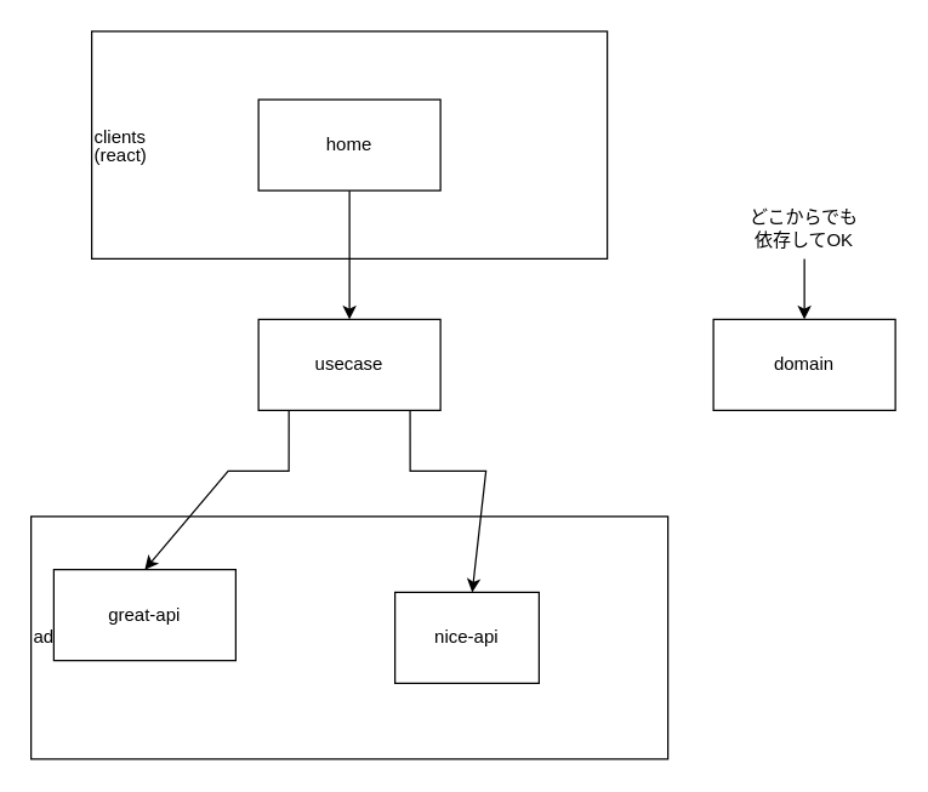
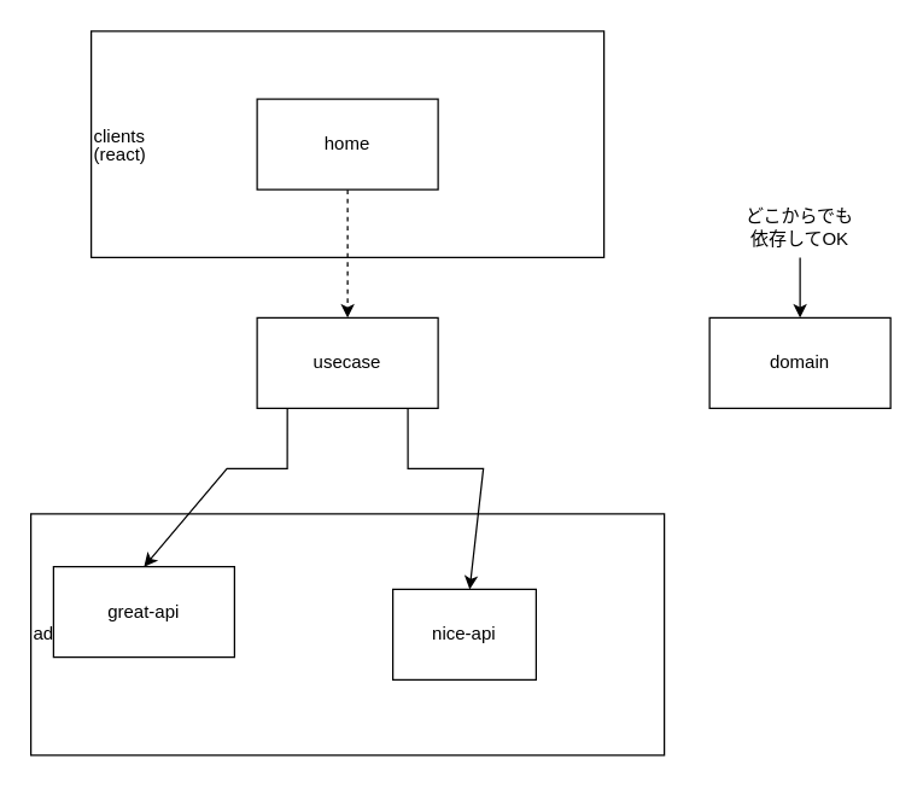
  <mxCell id="0" />
  <mxCell id="1" parent="0" />
  <mxCell id="2" value="&lt;p style=&quot;line-height: 100%&quot;&gt;clients&lt;br&gt;(react)&lt;/p&gt;" style="rounded=0;whiteSpace=wrap;html=1;align=left;" vertex="1" parent="1"><mxGeometry x="60" y="20" width="340" height="150" as="geometry" /></mxCell>
  <mxCell id="3" value="adapter" style="rounded=0;whiteSpace=wrap;html=1;align=left;" parent="1" vertex="1"><mxGeometry x="20" y="340" width="420" height="160" as="geometry" /></mxCell>
- <mxCell id="4" style="edgeStyle=orthogonalEdgeStyle;rounded=0;orthogonalLoop=1;jettySize=auto;html=1;entryX=0.5;entryY=0;entryDx=0;entryDy=0;" parent="1" source="5" target="9" edge="1"><mxGeometry relative="1" as="geometry" /></mxCell>
+ <mxCell id="4" style="edgeStyle=orthogonalEdgeStyle;rounded=0;orthogonalLoop=1;jettySize=auto;html=1;entryX=0.5;entryY=0;entryDx=0;entryDy=0;dashed=1;" parent="1" source="5" target="9" edge="1"><mxGeometry relative="1" as="geometry" /></mxCell>
  <mxCell id="5" value="home" style="rounded=0;whiteSpace=wrap;html=1;" parent="1" vertex="1"><mxGeometry x="170" y="65" width="120" height="60" as="geometry" /></mxCell>
  <mxCell id="6" value="domain" style="rounded=0;whiteSpace=wrap;html=1;" parent="1" vertex="1"><mxGeometry x="470" y="210" width="120" height="60" as="geometry" /></mxCell>
  <mxCell id="7" style="edgeStyle=none;html=1;rounded=0;exitX=0.833;exitY=0.992;exitDx=0;exitDy=0;exitPerimeter=0;" edge="1" parent="1" source="9" target="13"><mxGeometry relative="1" as="geometry"><mxPoint x="270" y="280" as="sourcePoint" /><mxPoint x="380" y="380" as="targetPoint" /><Array as="points"><mxPoint x="270" y="310" /><mxPoint x="320" y="310" /></Array></mxGeometry></mxCell>
  <mxCell id="8" style="edgeStyle=none;rounded=0;html=1;entryX=0.5;entryY=0;entryDx=0;entryDy=0;exitX=0.167;exitY=1;exitDx=0;exitDy=0;exitPerimeter=0;" edge="1" parent="1" source="9" target="12"><mxGeometry relative="1" as="geometry"><Array as="points"><mxPoint x="190" y="310" /><mxPoint x="150" y="310" /></Array></mxGeometry></mxCell>
  <mxCell id="9" value="usecase" style="rounded=0;whiteSpace=wrap;html=1;" parent="1" vertex="1"><mxGeometry x="170" y="210" width="120" height="60" as="geometry" /></mxCell>
  <mxCell id="10" style="edgeStyle=orthogonalEdgeStyle;rounded=0;orthogonalLoop=1;jettySize=auto;html=1;entryX=0.5;entryY=0;entryDx=0;entryDy=0;" parent="1" source="11" target="6" edge="1"><mxGeometry relative="1" as="geometry" /></mxCell>
  <mxCell id="11" value="どこからでも依存してOK" style="text;html=1;strokeColor=none;fillColor=none;align=center;verticalAlign=middle;whiteSpace=wrap;rounded=0;" parent="1" vertex="1"><mxGeometry x="490" y="130" width="80" height="40" as="geometry" /></mxCell>
  <mxCell id="12" value="great-api" style="rounded=0;whiteSpace=wrap;html=1;" vertex="1" parent="1"><mxGeometry x="35" y="375" width="120" height="60" as="geometry" /></mxCell>
  <mxCell id="13" value="&lt;span style=&quot;text-align: left&quot;&gt;nice-api&lt;/span&gt;" style="rounded=0;whiteSpace=wrap;html=1;" vertex="1" parent="1"><mxGeometry x="260" y="390" width="95" height="60" as="geometry" /></mxCell>
